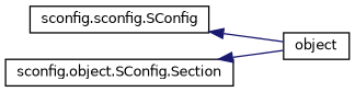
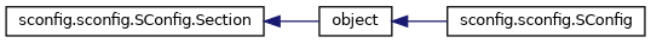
  digraph {
    rankdir=LR
    node [color=black fillcolor=white fontname=Helvetica fontsize=10 shape=record style=filled]
    edge [color=midnightblue dir=back fontname=Helvetica fontsize=10 labelfontname=Helvetica labelfontsize=10 style=solid]
    n1 [height=0.2 label=object width=0.4]
    n2 [height=0.2 label="sconfig.sconfig.SConfig" width=0.4]
-   n3 [height=0.2 label="sconfig.object.SConfig.Section" width=0.4]
-   n2 -> n1
+   n3 [height=0.2 label="sconfig.sconfig.SConfig.Section" width=0.4]
+   n1 -> n2
    n3 -> n1
  }
